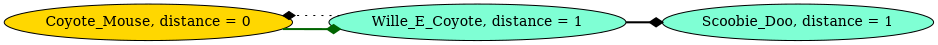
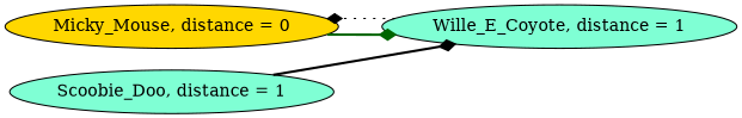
  digraph {
    rankdir=LR
    node [fillcolor=aquamarine style=filled]
    edge [arrowhead=diamond color=black style=bold]
-   n1 [fillcolor=gold label="Coyote_Mouse, distance = 0"]
+   n1 [fillcolor=gold label="Micky_Mouse, distance = 0"]
    n2 [label="Wille_E_Coyote, distance = 1"]
    n3 [label="Scoobie_Doo, distance = 1"]
    n1 -> n2 [color=darkgreen]
    n2 -> n1 [style=dotted]
-   n2 -> n3
+   n3 -> n2
  }
